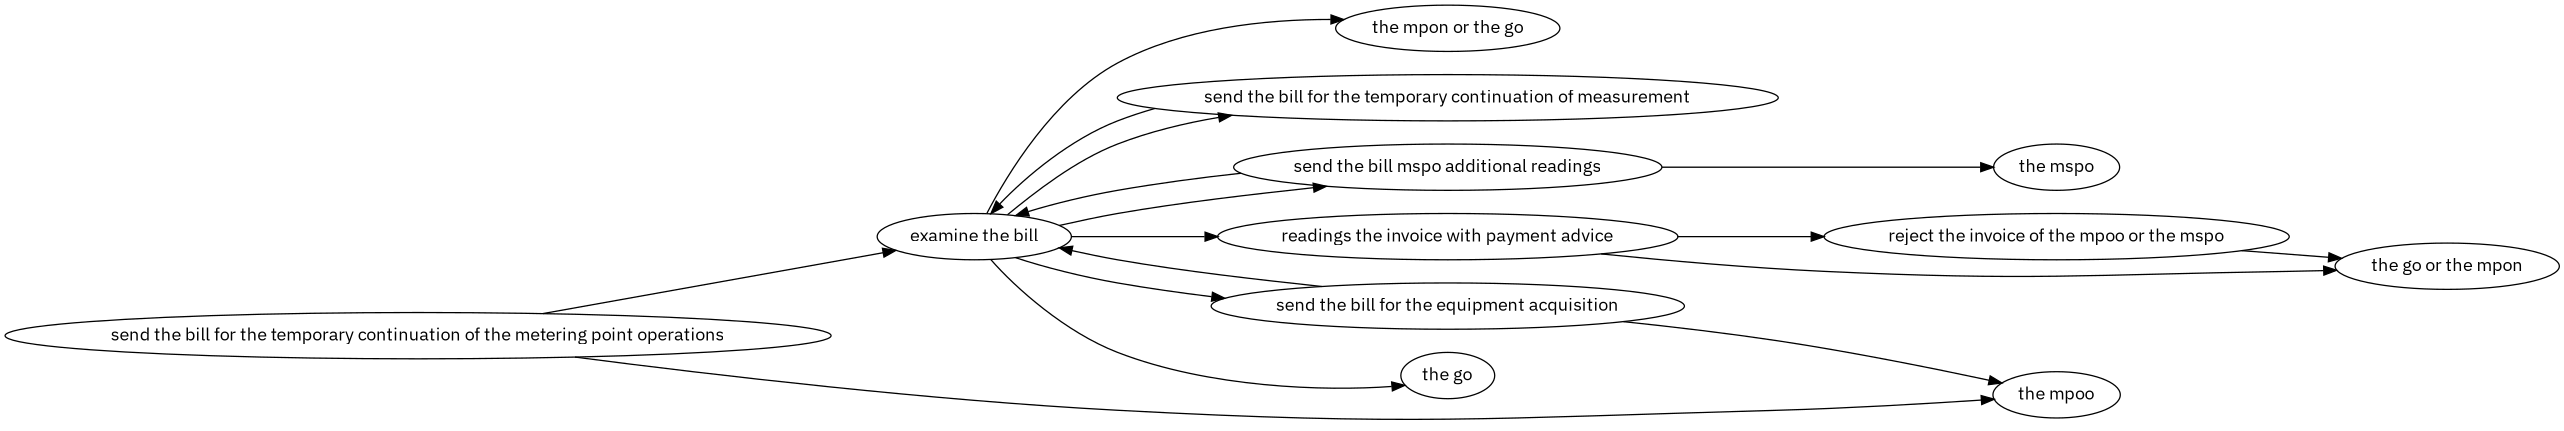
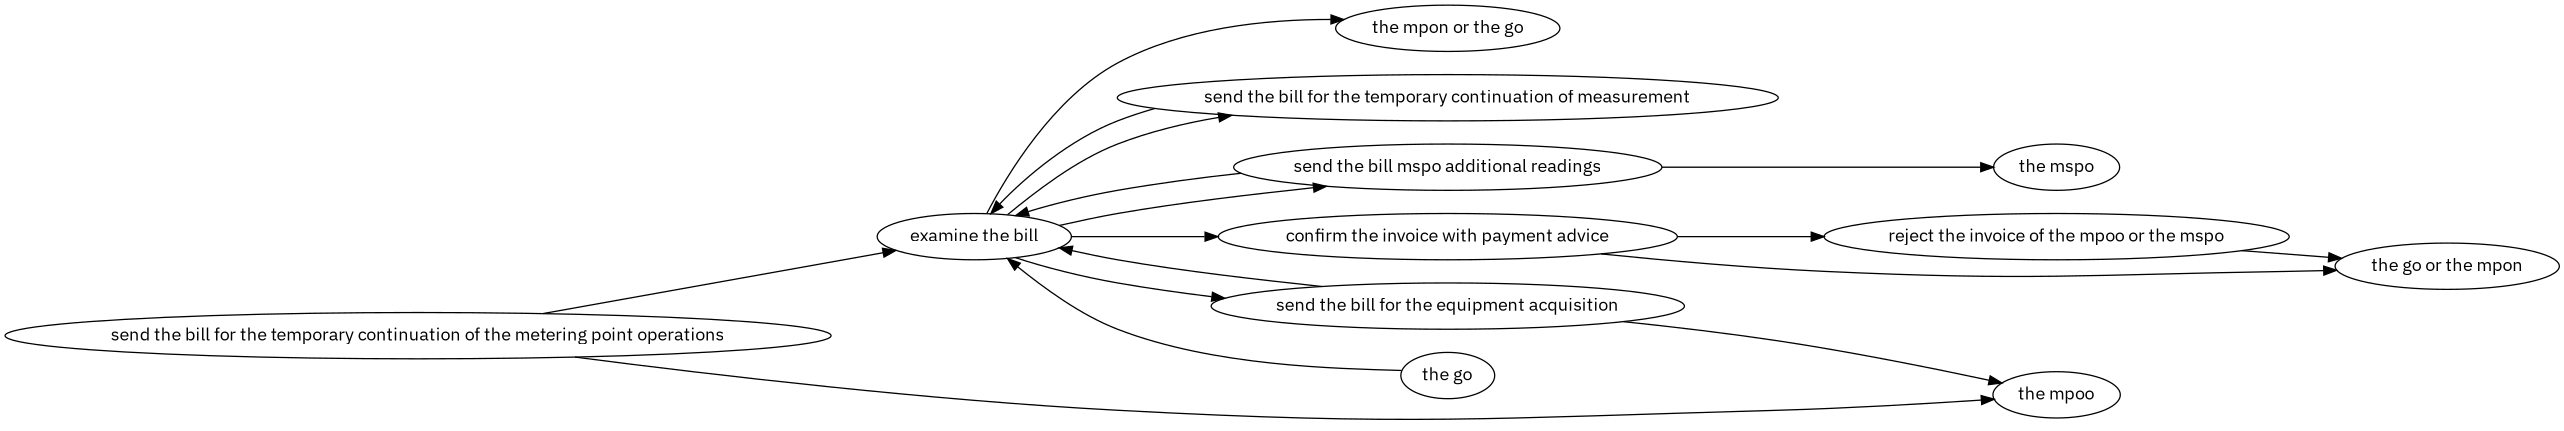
  strict digraph {
    fontname="IBM Plex Sans"
    rankdir=LR
    node [fontname="IBM Plex Sans"]
    edge [attrs="{'type': 'flow', 'label': 'flow'}" fontname="IBM Plex Sans"]
    "send the bill for the temporary continuation of the metering point operations" [attrs="{'type': 'Activity', 'label': 'send the bill for the temporary continuation of the metering point operations'}"]
    "examine the bill" [attrs="{'type': 'Activity', 'label': 'examine the bill'}"]
    "the mpoo" [attrs="{'type': 'Actor', 'label': 'the mpoo'}"]
    "send the bill for the temporary continuation of measurement" [attrs="{'type': 'Activity', 'label': 'send the bill for the temporary continuation of measurement'}"]
    n5 [attrs="{'type': 'Activity', 'label': 'send the bill for additional readings'}" label="send the bill mspo additional readings"]
    "send the bill for the equipment acquisition" [attrs="{'type': 'Activity', 'label': 'send the bill for the equipment acquisition'}"]
-   "confirm the invoice with payment advice" [attrs="{'type': 'Activity', 'label': 'confirm the invoice with payment advice'}" label="readings the invoice with payment advice"]
+   "confirm the invoice with payment advice" [attrs="{'type': 'Activity', 'label': 'confirm the invoice with payment advice'}"]
    "the go" [attrs="{'type': 'Actor', 'label': 'the go'}"]
    "the mpon or the go" [attrs="{'type': 'Actor', 'label': 'the mpon or the go'}"]
    "the mspo" [attrs="{'type': 'Actor', 'label': 'the mspo'}"]
    "reject the invoice of the mpoo or the mspo" [attrs="{'type': 'Activity', 'label': 'reject the invoice of the mpoo or the mspo'}"]
    "the go or the mpon" [attrs="{'type': 'Actor', 'label': 'the go or the mpon'}"]
    "send the bill for the temporary continuation of the metering point operations" -> "examine the bill"
    "send the bill for the temporary continuation of the metering point operations" -> "the mpoo" [attrs="{'type': 'actor performer', 'label': 'actor performer'}"]
    "examine the bill" -> "send the bill for the temporary continuation of measurement"
    "examine the bill" -> n5
    "examine the bill" -> "send the bill for the equipment acquisition"
    "examine the bill" -> "confirm the invoice with payment advice"
-   "examine the bill" -> "the go" [attrs="{'type': 'actor performer', 'label': 'actor performer'}"]
+   "the go" -> "examine the bill" [attrs="{'type': 'actor performer', 'label': 'actor performer'}"]
    "examine the bill" -> "the mpon or the go" [attrs="{'type': 'actor performer', 'label': 'actor performer'}"]
    "send the bill for the temporary continuation of measurement" -> "examine the bill"
    n5 -> "examine the bill"
    n5 -> "the mspo" [attrs="{'type': 'actor performer', 'label': 'actor performer'}"]
    "send the bill for the equipment acquisition" -> "examine the bill"
    "send the bill for the equipment acquisition" -> "the mpoo" [attrs="{'type': 'actor performer', 'label': 'actor performer'}"]
    "confirm the invoice with payment advice" -> "reject the invoice of the mpoo or the mspo"
    "confirm the invoice with payment advice" -> "the go or the mpon" [attrs="{'type': 'actor performer', 'label': 'actor performer'}"]
    "reject the invoice of the mpoo or the mspo" -> "the go or the mpon" [attrs="{'type': 'actor performer', 'label': 'actor performer'}"]
  }
